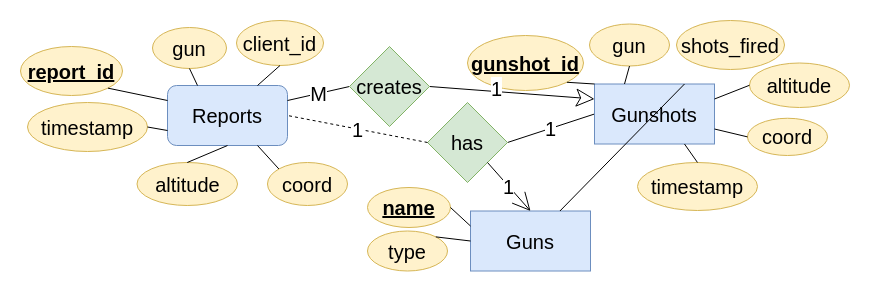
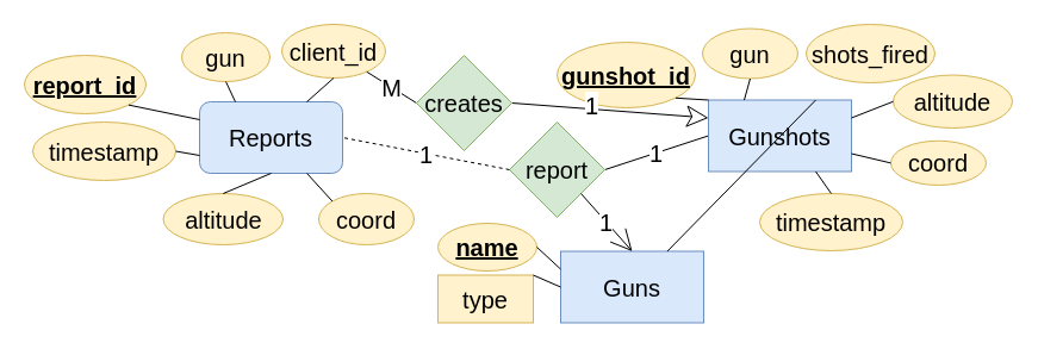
  <mxCell id="0" />
  <mxCell id="1" parent="0" />
  <mxCell id="2" value="&lt;div style=&quot;font-size: 13px;&quot;&gt;&lt;font style=&quot;font-size: 20px;&quot;&gt;Guns&lt;/font&gt;&lt;/div&gt;" style="rounded=0;whiteSpace=wrap;html=1;shadow=0;sketch=0;fillColor=#dae8fc;strokeColor=#6c8ebf;" parent="1" vertex="1"><mxGeometry x="470" y="210.5" width="120" height="60" as="geometry" /></mxCell>
  <mxCell id="3" value="&lt;font style=&quot;font-size: 20px;&quot;&gt;Reports&lt;/font&gt;" style="whiteSpace=wrap;html=1;shadow=0;sketch=0;fillColor=#dae8fc;strokeColor=#6c8ebf;rounded=1;" parent="1" vertex="1"><mxGeometry x="167" y="85" width="120" height="60" as="geometry" /></mxCell>
  <mxCell id="4" value="&lt;u&gt;&lt;b&gt;name&lt;/b&gt;&lt;/u&gt;" style="ellipse;whiteSpace=wrap;html=1;rounded=0;shadow=0;sketch=0;fontSize=20;fillColor=#fff2cc;strokeColor=#d6b656;" parent="1" vertex="1"><mxGeometry x="367" y="187" width="83" height="40" as="geometry" /></mxCell>
- <mxCell id="5" value="&lt;div&gt;type&lt;/div&gt;" style="ellipse;whiteSpace=wrap;html=1;rounded=0;shadow=0;sketch=0;fontSize=20;fillColor=#fff2cc;strokeColor=#d6b656;" parent="1" vertex="1"><mxGeometry x="367" y="230.5" width="80" height="40" as="geometry" /></mxCell>
+ <mxCell id="5" value="&lt;div&gt;type&lt;/div&gt;" style="whiteSpace=wrap;html=1;shadow=0;sketch=0;fontSize=20;fillColor=#fff2cc;strokeColor=#d6b656;rounded=0;" parent="1" vertex="1"><mxGeometry x="367" y="230.5" width="80" height="40" as="geometry" /></mxCell>
  <mxCell id="6" value="altitude" style="ellipse;whiteSpace=wrap;html=1;rounded=0;shadow=0;sketch=0;fontSize=20;fillColor=#fff2cc;strokeColor=#d6b656;" parent="1" vertex="1"><mxGeometry x="136.5" y="162" width="100.5" height="43" as="geometry" /></mxCell>
  <mxCell id="7" value="timestamp" style="ellipse;whiteSpace=wrap;html=1;rounded=0;shadow=0;sketch=0;fontSize=20;fillColor=#fff2cc;strokeColor=#d6b656;" parent="1" vertex="1"><mxGeometry y="102" width="120" height="49" as="geometry" x="27" /></mxCell>
  <mxCell id="8" value="gun" style="ellipse;whiteSpace=wrap;html=1;rounded=0;shadow=0;sketch=0;fontSize=20;fillColor=#fff2cc;strokeColor=#d6b656;" parent="1" vertex="1"><mxGeometry x="152" y="27" width="74" height="41" as="geometry" /></mxCell>
  <mxCell id="9" value="&lt;b&gt;&lt;u&gt;report_id&lt;/u&gt;&lt;/b&gt;" style="ellipse;whiteSpace=wrap;html=1;rounded=0;shadow=0;sketch=0;fontSize=20;fillColor=#fff2cc;strokeColor=#d6b656;" parent="1" vertex="1"><mxGeometry x="20" y="46" width="102" height="49" as="geometry" /></mxCell>
  <mxCell id="10" value="coord" style="ellipse;whiteSpace=wrap;html=1;rounded=0;shadow=0;sketch=0;fontSize=20;fillColor=#fff2cc;strokeColor=#d6b656;" parent="1" vertex="1"><mxGeometry x="267" y="162" width="80" height="43" as="geometry" /></mxCell>
  <mxCell id="11" value="client_id" style="ellipse;whiteSpace=wrap;html=1;rounded=0;shadow=0;sketch=0;fontSize=20;fillColor=#fff2cc;strokeColor=#d6b656;" parent="1" vertex="1"><mxGeometry x="236" y="20" width="87" height="45" as="geometry" /></mxCell>
  <mxCell id="12" value="" style="endArrow=none;html=1;rounded=0;fontSize=20;entryX=0;entryY=0.25;entryDx=0;entryDy=0;exitX=1;exitY=0.5;exitDx=0;exitDy=0;" parent="1" source="4" target="2" edge="1"><mxGeometry width="50" height="50" relative="1" as="geometry"><mxPoint x="976" y="332.75" as="sourcePoint" /><mxPoint x="1026" y="282.75" as="targetPoint" /></mxGeometry></mxCell>
  <mxCell id="13" value="" style="endArrow=none;html=1;rounded=0;fontSize=20;entryX=0;entryY=0.5;entryDx=0;entryDy=0;exitX=1;exitY=0;exitDx=0;exitDy=0;" parent="1" source="5" target="2" edge="1"><mxGeometry width="50" height="50" relative="1" as="geometry"><mxPoint x="516" y="302.75" as="sourcePoint" /><mxPoint x="426" y="312.75" as="targetPoint" /></mxGeometry></mxCell>
  <mxCell id="14" value="" style="endArrow=none;html=1;rounded=0;fontSize=20;entryX=0.75;entryY=1;entryDx=0;entryDy=0;exitX=0;exitY=0;exitDx=0;exitDy=0;" parent="1" source="10" target="3" edge="1"><mxGeometry width="50" height="50" relative="1" as="geometry"><mxPoint x="277" y="110" as="sourcePoint" /><mxPoint x="327" y="60" as="targetPoint" /></mxGeometry></mxCell>
  <mxCell id="15" value="" style="endArrow=none;html=1;rounded=0;fontSize=20;entryX=0.5;entryY=1;entryDx=0;entryDy=0;exitX=0.5;exitY=0;exitDx=0;exitDy=0;" parent="1" source="6" target="3" edge="1"><mxGeometry width="50" height="50" relative="1" as="geometry"><mxPoint x="307" y="145" as="sourcePoint" /><mxPoint x="357" y="95" as="targetPoint" /></mxGeometry></mxCell>
  <mxCell id="16" value="" style="endArrow=none;html=1;rounded=0;fontSize=20;entryX=0;entryY=0.75;entryDx=0;entryDy=0;exitX=1;exitY=0.5;exitDx=0;exitDy=0;" parent="1" source="7" target="3" edge="1"><mxGeometry width="50" height="50" relative="1" as="geometry"><mxPoint x="237" y="135" as="sourcePoint" /><mxPoint x="287" y="85" as="targetPoint" /></mxGeometry></mxCell>
  <mxCell id="17" value="" style="endArrow=none;html=1;rounded=0;fontSize=20;entryX=0;entryY=0.25;entryDx=0;entryDy=0;exitX=1;exitY=1;exitDx=0;exitDy=0;" parent="1" source="9" target="3" edge="1"><mxGeometry width="50" height="50" relative="1" as="geometry"><mxPoint x="237" y="135" as="sourcePoint" /><mxPoint x="287" y="85" as="targetPoint" /></mxGeometry></mxCell>
  <mxCell id="18" value="" style="endArrow=none;html=1;rounded=0;fontSize=20;entryX=0.5;entryY=1;entryDx=0;entryDy=0;exitX=0.75;exitY=0;exitDx=0;exitDy=0;" parent="1" source="3" target="11" edge="1"><mxGeometry width="50" height="50" relative="1" as="geometry"><mxPoint x="277" y="325" as="sourcePoint" /><mxPoint x="277" y="145" as="targetPoint" /></mxGeometry></mxCell>
  <mxCell id="19" value="" style="endArrow=none;html=1;rounded=0;fontSize=20;entryX=0.5;entryY=1;entryDx=0;entryDy=0;exitX=0.25;exitY=0;exitDx=0;exitDy=0;" parent="1" source="3" target="8" edge="1"><mxGeometry width="50" height="50" relative="1" as="geometry"><mxPoint x="227" y="195" as="sourcePoint" /><mxPoint x="277" y="145" as="targetPoint" /></mxGeometry></mxCell>
  <mxCell id="20" value="1" style="rounded=0;orthogonalLoop=1;jettySize=auto;html=1;entryX=1;entryY=0.5;entryDx=0;entryDy=0;endArrow=none;endFill=0;exitX=0;exitY=0.5;exitDx=0;exitDy=0;fontSize=20;" parent="1" source="21" target="34" edge="1"><mxGeometry relative="1" as="geometry"><mxPoint x="497" y="80.5" as="targetPoint" /></mxGeometry></mxCell>
  <mxCell id="21" value="&lt;font style=&quot;font-size: 20px;&quot;&gt;Gunshots&lt;/font&gt;" style="rounded=0;whiteSpace=wrap;html=1;shadow=0;sketch=0;fillColor=#dae8fc;strokeColor=#6c8ebf;" parent="1" vertex="1"><mxGeometry x="594" y="83.5" width="120" height="60" as="geometry" /></mxCell>
  <mxCell id="22" value="coord" style="ellipse;whiteSpace=wrap;html=1;rounded=0;shadow=0;sketch=0;fontSize=20;fillColor=#fff2cc;strokeColor=#d6b656;" parent="1" vertex="1"><mxGeometry x="747" y="117.75" width="80" height="37.25" as="geometry" /></mxCell>
  <mxCell id="23" value="timestamp" style="ellipse;whiteSpace=wrap;html=1;rounded=0;shadow=0;sketch=0;fontSize=20;fillColor=#fff2cc;strokeColor=#d6b656;" parent="1" vertex="1"><mxGeometry x="637" y="162" width="120" height="48" as="geometry" /></mxCell>
  <mxCell id="24" value="gun" style="ellipse;whiteSpace=wrap;html=1;rounded=0;shadow=0;sketch=0;fontSize=20;fillColor=#fff2cc;strokeColor=#d6b656;" parent="1" vertex="1"><mxGeometry x="589" y="23.5" width="80" height="42" as="geometry" /></mxCell>
  <mxCell id="25" value="&lt;b&gt;&lt;u&gt;gunshot_id&lt;/u&gt;&lt;/b&gt;" style="ellipse;whiteSpace=wrap;html=1;rounded=0;shadow=0;sketch=0;fontSize=20;fillColor=#fff2cc;strokeColor=#d6b656;" parent="1" vertex="1"><mxGeometry x="467" y="35" width="116" height="55" as="geometry" /></mxCell>
  <mxCell id="26" value="altitude" style="ellipse;whiteSpace=wrap;html=1;rounded=0;shadow=0;sketch=0;fontSize=20;fillColor=#fff2cc;strokeColor=#d6b656;" parent="1" vertex="1"><mxGeometry x="749" y="62.5" width="100" height="44.5" as="geometry" /></mxCell>
  <mxCell id="27" value="shots_fired" style="ellipse;whiteSpace=wrap;html=1;rounded=0;shadow=0;sketch=0;fontSize=20;fillColor=#fff2cc;strokeColor=#d6b656;" parent="1" vertex="1"><mxGeometry x="676" y="20" width="108" height="49" as="geometry" /></mxCell>
  <mxCell id="28" value="" style="endArrow=none;html=1;rounded=0;fontSize=20;entryX=1;entryY=0.25;entryDx=0;entryDy=0;exitX=0;exitY=0.5;exitDx=0;exitDy=0;" parent="1" source="26" target="21" edge="1"><mxGeometry width="50" height="50" relative="1" as="geometry"><mxPoint x="758" y="98" as="sourcePoint" /><mxPoint x="808" y="48" as="targetPoint" /></mxGeometry></mxCell>
  <mxCell id="29" value="" style="endArrow=none;html=1;rounded=0;fontSize=20;entryX=1;entryY=0.75;entryDx=0;entryDy=0;exitX=0;exitY=0.5;exitDx=0;exitDy=0;" parent="1" source="22" target="21" edge="1"><mxGeometry width="50" height="50" relative="1" as="geometry"><mxPoint x="718" y="123" as="sourcePoint" /><mxPoint x="758" y="143" as="targetPoint" /></mxGeometry></mxCell>
  <mxCell id="30" value="" style="endArrow=none;html=1;rounded=0;fontSize=20;entryX=0.75;entryY=1;entryDx=0;entryDy=0;exitX=0.5;exitY=0;exitDx=0;exitDy=0;" parent="1" source="23" target="21" edge="1"><mxGeometry width="50" height="50" relative="1" as="geometry"><mxPoint x="718" y="123" as="sourcePoint" /><mxPoint x="768" y="73" as="targetPoint" /></mxGeometry></mxCell>
  <mxCell id="31" value="" style="endArrow=none;html=1;rounded=0;fontSize=20;entryX=0;entryY=0;entryDx=0;entryDy=0;exitX=1;exitY=1;exitDx=0;exitDy=0;" parent="1" source="25" target="21" edge="1"><mxGeometry width="50" height="50" relative="1" as="geometry"><mxPoint x="718" y="123" as="sourcePoint" /><mxPoint x="768" y="73" as="targetPoint" /></mxGeometry></mxCell>
  <mxCell id="32" value="" style="endArrow=none;html=1;rounded=0;fontSize=20;exitX=0.75;exitY=0;exitDx=0;exitDy=0;" parent="1" source="21" target="2" edge="1"><mxGeometry width="50" height="50" relative="1" as="geometry"><mxPoint x="758" y="313" as="sourcePoint" /><mxPoint x="758" y="133" as="targetPoint" /></mxGeometry></mxCell>
  <mxCell id="33" value="" style="endArrow=none;html=1;rounded=0;fontSize=20;entryX=0.5;entryY=1;entryDx=0;entryDy=0;exitX=0.25;exitY=0;exitDx=0;exitDy=0;" parent="1" source="21" target="24" edge="1"><mxGeometry width="50" height="50" relative="1" as="geometry"><mxPoint x="708" y="183" as="sourcePoint" /><mxPoint x="758" y="133" as="targetPoint" /></mxGeometry></mxCell>
- <mxCell id="34" value="has" style="rhombus;whiteSpace=wrap;html=1;rounded=0;shadow=0;sketch=0;fontSize=20;fillColor=#d5e8d4;strokeColor=#82b366;" parent="1" vertex="1"><mxGeometry x="427" y="102" width="80" height="80" as="geometry" /></mxCell>
+ <mxCell id="34" value="report" style="rhombus;whiteSpace=wrap;html=1;rounded=0;shadow=0;sketch=0;fontSize=20;fillColor=#d5e8d4;strokeColor=#82b366;" parent="1" vertex="1"><mxGeometry x="427" y="102" width="80" height="80" as="geometry" /></mxCell>
  <mxCell id="35" value="1" style="endArrow=none;html=1;rounded=0;fontSize=20;entryX=1;entryY=0.5;entryDx=0;entryDy=0;exitX=0;exitY=0.5;exitDx=0;exitDy=0;dashed=1;" parent="1" source="34" target="3" edge="1"><mxGeometry width="50" height="50" relative="1" as="geometry"><mxPoint x="-112" y="161" as="sourcePoint" /><mxPoint x="-62" y="111" as="targetPoint" /></mxGeometry></mxCell>
  <mxCell id="36" value="1" style="endArrow=open;html=1;rounded=0;fontSize=20;entryX=0.5;entryY=0;entryDx=0;entryDy=0;exitX=1;exitY=1;exitDx=0;exitDy=0;endFill=0;endSize=16;" parent="1" source="34" target="2" edge="1"><mxGeometry width="50" height="50" relative="1" as="geometry"><mxPoint x="493" y="162" as="sourcePoint" /><mxPoint x="246" y="451.75" as="targetPoint" /></mxGeometry></mxCell>
- <mxCell id="37" value="&lt;font style=&quot;font-size: 20px;&quot;&gt;M&lt;/font&gt;" style="rounded=0;orthogonalLoop=1;jettySize=auto;html=1;entryX=1;entryY=0.25;entryDx=0;entryDy=0;endArrow=none;endFill=0;endSize=16;exitX=0;exitY=0.5;exitDx=0;exitDy=0;" parent="1" source="40" target="3" edge="1"><mxGeometry relative="1" as="geometry" /></mxCell>
+ <mxCell id="37" value="&lt;font style=&quot;font-size: 20px;&quot;&gt;M&lt;/font&gt;" style="rounded=0;orthogonalLoop=1;jettySize=auto;html=1;endArrow=none;endFill=0;endSize=16;exitX=0;exitY=0.5;exitDx=0;exitDy=0;" parent="1" source="40" target="11" edge="1"><mxGeometry relative="1" as="geometry" /></mxCell>
  <mxCell id="38" style="rounded=0;orthogonalLoop=1;jettySize=auto;html=1;entryX=0;entryY=0.25;entryDx=0;entryDy=0;endArrow=classic;endFill=0;endSize=16;exitX=1;exitY=0.5;exitDx=0;exitDy=0;" parent="1" source="40" target="21" edge="1"><mxGeometry relative="1" as="geometry" /></mxCell>
  <mxCell id="39" value="&lt;font style=&quot;font-size: 20px;&quot;&gt;1&lt;/font&gt;" style="edgeLabel;html=1;align=center;verticalAlign=middle;resizable=0;points=[];" parent="38" vertex="1" connectable="0"><mxGeometry x="-0.203" y="3" relative="1" as="geometry"><mxPoint as="offset" /></mxGeometry></mxCell>
  <mxCell id="40" value="creates" style="rhombus;whiteSpace=wrap;html=1;rounded=0;shadow=0;sketch=0;fontSize=20;fillColor=#d5e8d4;strokeColor=#82b366;" parent="1" vertex="1"><mxGeometry x="349" y="46" width="80" height="80" as="geometry" /></mxCell>
